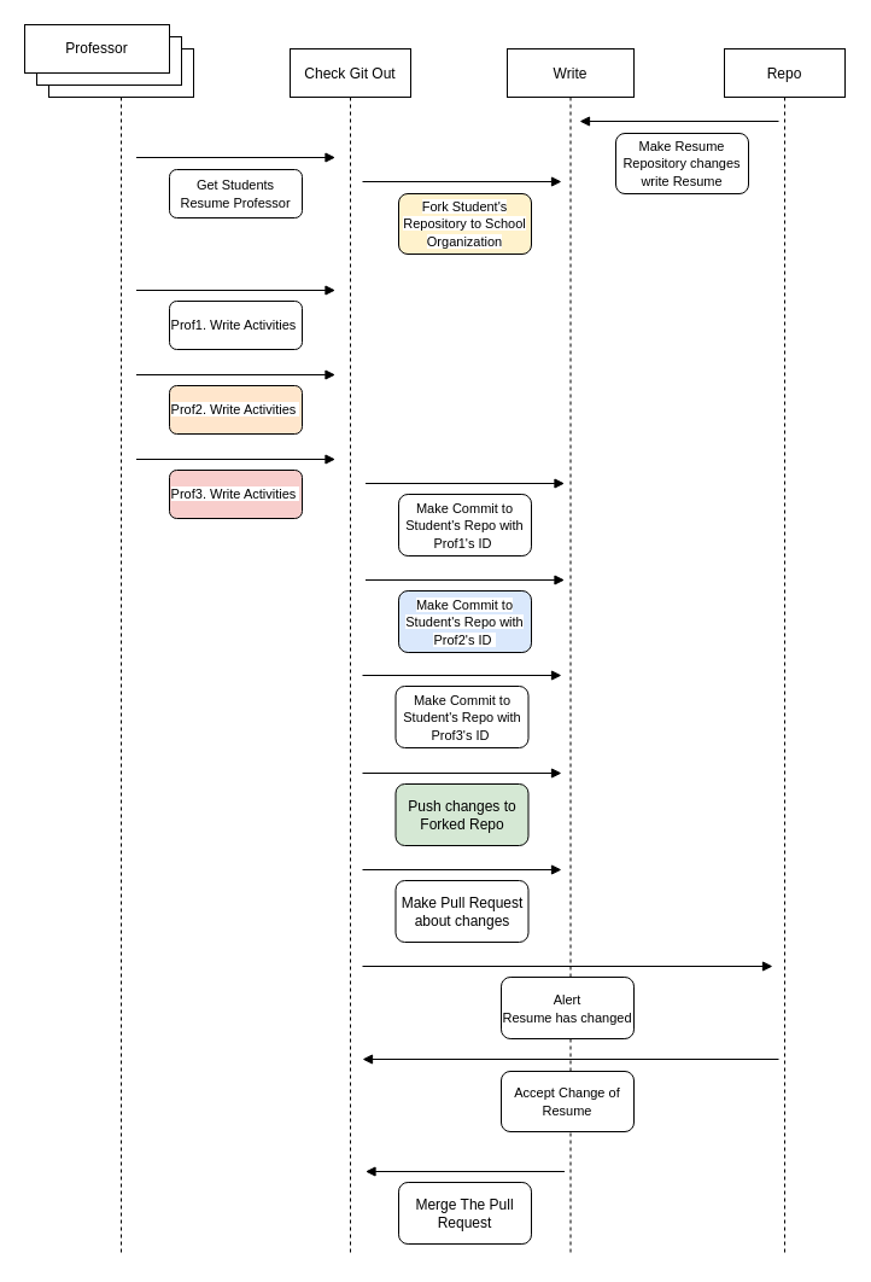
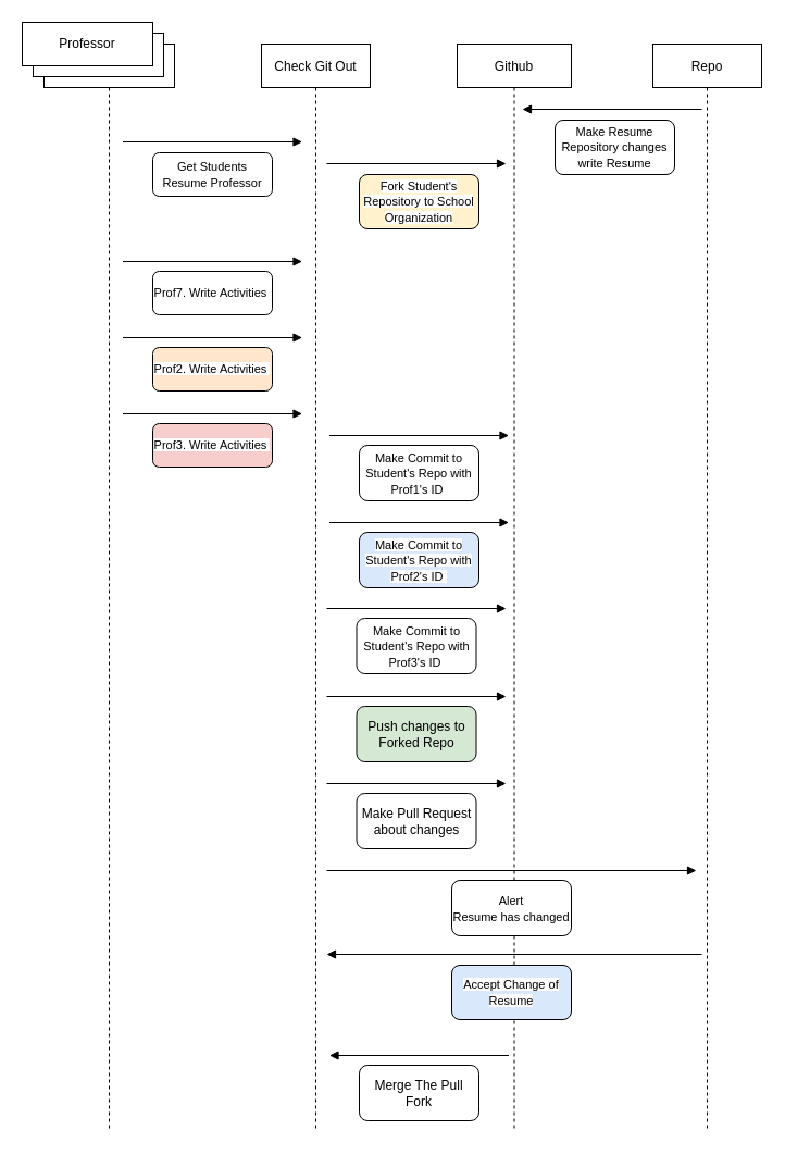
  <mxCell id="0" />
  <mxCell id="1" parent="0" />
  <mxCell id="2" value="교수" style="shape=umlLifeline;perimeter=lifelinePerimeter;container=1;collapsible=0;recursiveResize=0;rounded=0;shadow=0;strokeWidth=1;" parent="1" vertex="1"><mxGeometry x="40" y="40" width="120" height="1000" as="geometry" /></mxCell>
  <mxCell id="3" value="" style="rounded=0;whiteSpace=wrap;html=1;" vertex="1" parent="2"><mxGeometry x="-10" y="-10" width="120" height="40" as="geometry" /></mxCell>
  <mxCell id="4" value="Professor" style="rounded=0;whiteSpace=wrap;html=1;" vertex="1" parent="2"><mxGeometry x="-20" y="-20" width="120" height="40" as="geometry" /></mxCell>
  <mxCell id="5" value="Check Git Out" style="shape=umlLifeline;perimeter=lifelinePerimeter;container=1;collapsible=0;recursiveResize=0;rounded=0;shadow=0;strokeWidth=1;" parent="1" vertex="1"><mxGeometry x="240" y="40" width="100" height="1000" as="geometry" /></mxCell>
  <mxCell id="6" value="" style="verticalAlign=bottom;endArrow=block;shadow=0;strokeWidth=1;" edge="1" parent="5"><mxGeometry relative="1" as="geometry"><mxPoint x="-127.5" y="90.0" as="sourcePoint" /><mxPoint x="37.5" y="90" as="targetPoint" /></mxGeometry></mxCell>
  <mxCell id="7" value="" style="verticalAlign=bottom;endArrow=block;shadow=0;strokeWidth=1;" edge="1" parent="5"><mxGeometry relative="1" as="geometry"><mxPoint x="-127.5" y="200.0" as="sourcePoint" /><mxPoint x="37.5" y="200" as="targetPoint" /></mxGeometry></mxCell>
- <mxCell id="8" value="Write" style="shape=umlLifeline;perimeter=lifelinePerimeter;container=1;collapsible=0;recursiveResize=0;rounded=0;shadow=0;strokeWidth=1;" vertex="1" parent="1"><mxGeometry x="420" y="40" width="105" height="1000" as="geometry" /></mxCell>
+ <mxCell id="8" value="Github" style="shape=umlLifeline;perimeter=lifelinePerimeter;container=1;collapsible=0;recursiveResize=0;rounded=0;shadow=0;strokeWidth=1;" vertex="1" parent="1"><mxGeometry x="420" y="40" width="105" height="1000" as="geometry" /></mxCell>
  <mxCell id="9" value="" style="verticalAlign=bottom;endArrow=block;shadow=0;strokeWidth=1;" edge="1" parent="8"><mxGeometry relative="1" as="geometry"><mxPoint x="-120" y="110.0" as="sourcePoint" /><mxPoint x="45" y="110" as="targetPoint" /></mxGeometry></mxCell>
- <mxCell id="10" value="Merge The Pull Request" style="rounded=1;whiteSpace=wrap;html=1;" vertex="1" parent="8"><mxGeometry x="-90" y="939" width="110" height="51" as="geometry" /></mxCell>
+ <mxCell id="10" value="Merge The Pull Fork" style="rounded=1;whiteSpace=wrap;html=1;" vertex="1" parent="8"><mxGeometry x="-90" y="939" width="110" height="51" as="geometry" /></mxCell>
  <mxCell id="11" value="" style="verticalAlign=bottom;endArrow=block;shadow=0;strokeWidth=1;" edge="1" parent="8"><mxGeometry x="-0.697" y="30" relative="1" as="geometry"><mxPoint x="47.5" y="930" as="sourcePoint" /><mxPoint x="-117.5" y="930" as="targetPoint" /><mxPoint as="offset" /></mxGeometry></mxCell>
  <mxCell id="12" value="Repo" style="shape=umlLifeline;perimeter=lifelinePerimeter;container=1;collapsible=0;recursiveResize=0;rounded=0;shadow=0;strokeWidth=1;" vertex="1" parent="1"><mxGeometry x="600" y="40" width="100" height="1000" as="geometry" /></mxCell>
  <mxCell id="13" value="&lt;meta charset=&quot;utf-8&quot;&gt;&lt;span style=&quot;color: rgb(0, 0, 0); font-family: helvetica; font-size: 11px; font-style: normal; font-weight: 400; letter-spacing: normal; text-align: center; text-indent: 0px; text-transform: none; word-spacing: 0px; background-color: rgb(255, 255, 255); display: inline; float: none;&quot;&gt;Get Students Resume Professor&lt;/span&gt;" style="rounded=1;whiteSpace=wrap;html=1;" vertex="1" parent="1"><mxGeometry x="140" y="140" width="110" height="40" as="geometry" /></mxCell>
  <mxCell id="14" value="&lt;span style=&quot;font-size: 11px ; background-color: rgb(255 , 255 , 255)&quot;&gt;Fork Student's Repository to School Organization&lt;/span&gt;" style="rounded=1;whiteSpace=wrap;html=1;fillColor=#fff2cc;" vertex="1" parent="1"><mxGeometry x="330" y="160" width="110" height="50" as="geometry" /></mxCell>
  <mxCell id="15" value="" style="verticalAlign=bottom;endArrow=block;shadow=0;strokeWidth=1;" parent="1" edge="1"><mxGeometry x="-0.697" y="30" relative="1" as="geometry"><mxPoint x="645" y="100" as="sourcePoint" /><mxPoint x="480" y="100" as="targetPoint" /><mxPoint as="offset" /></mxGeometry></mxCell>
  <mxCell id="16" value="&lt;span style=&quot;font-size: 11px ; background-color: rgb(255 , 255 , 255)&quot;&gt;Make Resume Repository changes write Resume&lt;br&gt;&lt;/span&gt;" style="rounded=1;whiteSpace=wrap;html=1;" vertex="1" parent="1"><mxGeometry x="510" y="110" width="110" height="50" as="geometry" /></mxCell>
- <mxCell id="17" value="&lt;span style=&quot;color: rgb(0 , 0 , 0) ; font-family: &amp;#34;helvetica&amp;#34; ; font-size: 11px ; font-style: normal ; font-weight: 400 ; letter-spacing: normal ; text-align: center ; text-indent: 0px ; text-transform: none ; word-spacing: 0px ; background-color: rgb(255 , 255 , 255) ; display: inline ; float: none&quot;&gt;Prof1. Write Activities&amp;nbsp;&lt;/span&gt;" style="rounded=1;whiteSpace=wrap;html=1;" vertex="1" parent="1"><mxGeometry x="140" y="249" width="110" height="40" as="geometry" /></mxCell>
+ <mxCell id="17" value="&lt;span style=&quot;color: rgb(0 , 0 , 0) ; font-family: &amp;#34;helvetica&amp;#34; ; font-size: 11px ; font-style: normal ; font-weight: 400 ; letter-spacing: normal ; text-align: center ; text-indent: 0px ; text-transform: none ; word-spacing: 0px ; background-color: rgb(255 , 255 , 255) ; display: inline ; float: none&quot;&gt;Prof7. Write Activities&amp;nbsp;&lt;/span&gt;" style="rounded=1;whiteSpace=wrap;html=1;" vertex="1" parent="1"><mxGeometry x="140" y="249" width="110" height="40" as="geometry" /></mxCell>
  <mxCell id="18" value="" style="verticalAlign=bottom;endArrow=block;shadow=0;strokeWidth=1;" edge="1" parent="1"><mxGeometry relative="1" as="geometry"><mxPoint x="112.5" y="310" as="sourcePoint" /><mxPoint x="277.5" y="310" as="targetPoint" /></mxGeometry></mxCell>
  <mxCell id="19" value="&lt;span style=&quot;color: rgb(0 , 0 , 0) ; font-family: &amp;#34;helvetica&amp;#34; ; font-size: 11px ; font-style: normal ; font-weight: 400 ; letter-spacing: normal ; text-align: center ; text-indent: 0px ; text-transform: none ; word-spacing: 0px ; background-color: rgb(255 , 255 , 255) ; display: inline ; float: none&quot;&gt;Prof2. Write Activities&amp;nbsp;&lt;/span&gt;" style="rounded=1;whiteSpace=wrap;html=1;fillColor=#ffe6cc;" vertex="1" parent="1"><mxGeometry x="140" y="319" width="110" height="40" as="geometry" /></mxCell>
  <mxCell id="20" value="" style="verticalAlign=bottom;endArrow=block;shadow=0;strokeWidth=1;" edge="1" parent="1"><mxGeometry relative="1" as="geometry"><mxPoint x="112.5" y="380" as="sourcePoint" /><mxPoint x="277.5" y="380" as="targetPoint" /></mxGeometry></mxCell>
  <mxCell id="21" value="&lt;span style=&quot;color: rgb(0 , 0 , 0) ; font-family: &amp;#34;helvetica&amp;#34; ; font-size: 11px ; font-style: normal ; font-weight: 400 ; letter-spacing: normal ; text-align: center ; text-indent: 0px ; text-transform: none ; word-spacing: 0px ; background-color: rgb(255 , 255 , 255) ; display: inline ; float: none&quot;&gt;Prof3. Write Activities&amp;nbsp;&lt;/span&gt;" style="rounded=1;whiteSpace=wrap;html=1;fillColor=#f8cecc;" vertex="1" parent="1"><mxGeometry x="140" y="389" width="110" height="40" as="geometry" /></mxCell>
  <mxCell id="22" value="" style="verticalAlign=bottom;endArrow=block;shadow=0;strokeWidth=1;" edge="1" parent="1"><mxGeometry relative="1" as="geometry"><mxPoint x="302.5" y="400" as="sourcePoint" /><mxPoint x="467.5" y="400" as="targetPoint" /></mxGeometry></mxCell>
  <mxCell id="23" value="&lt;span style=&quot;color: rgb(0 , 0 , 0) ; font-family: &amp;#34;helvetica&amp;#34; ; font-size: 11px ; font-style: normal ; font-weight: 400 ; letter-spacing: normal ; text-align: center ; text-indent: 0px ; text-transform: none ; word-spacing: 0px ; background-color: rgb(255 , 255 , 255) ; display: inline ; float: none&quot;&gt;Make Commit to Student's Repo with Prof1's ID&amp;nbsp;&lt;/span&gt;" style="rounded=1;whiteSpace=wrap;html=1;" vertex="1" parent="1"><mxGeometry x="330" y="409" width="110" height="51" as="geometry" /></mxCell>
  <mxCell id="24" value="" style="verticalAlign=bottom;endArrow=block;shadow=0;strokeWidth=1;" edge="1" parent="1"><mxGeometry relative="1" as="geometry"><mxPoint x="302.5" y="480" as="sourcePoint" /><mxPoint x="467.5" y="480" as="targetPoint" /></mxGeometry></mxCell>
  <mxCell id="25" value="&lt;span style=&quot;color: rgb(0 , 0 , 0) ; font-family: &amp;#34;helvetica&amp;#34; ; font-size: 11px ; font-style: normal ; font-weight: 400 ; letter-spacing: normal ; text-align: center ; text-indent: 0px ; text-transform: none ; word-spacing: 0px ; background-color: rgb(255 , 255 , 255) ; display: inline ; float: none&quot;&gt;Make Commit to Student's Repo with Prof2's ID&amp;nbsp;&lt;/span&gt;" style="rounded=1;whiteSpace=wrap;html=1;fillColor=#dae8fc;" vertex="1" parent="1"><mxGeometry x="330" y="489" width="110" height="51" as="geometry" /></mxCell>
  <mxCell id="26" value="" style="verticalAlign=bottom;endArrow=block;shadow=0;strokeWidth=1;" edge="1" parent="1"><mxGeometry relative="1" as="geometry"><mxPoint x="300" y="559" as="sourcePoint" /><mxPoint x="465" y="559" as="targetPoint" /></mxGeometry></mxCell>
  <mxCell id="27" value="&lt;span style=&quot;color: rgb(0 , 0 , 0) ; font-family: &amp;#34;helvetica&amp;#34; ; font-size: 11px ; font-style: normal ; font-weight: 400 ; letter-spacing: normal ; text-align: center ; text-indent: 0px ; text-transform: none ; word-spacing: 0px ; background-color: rgb(255 , 255 , 255) ; display: inline ; float: none&quot;&gt;Make Commit to Student's Repo with Prof3's ID&amp;nbsp;&lt;/span&gt;" style="rounded=1;whiteSpace=wrap;html=1;" vertex="1" parent="1"><mxGeometry x="327.5" y="568" width="110" height="51" as="geometry" /></mxCell>
  <mxCell id="28" value="" style="verticalAlign=bottom;endArrow=block;shadow=0;strokeWidth=1;" edge="1" parent="1"><mxGeometry relative="1" as="geometry"><mxPoint x="300" y="640" as="sourcePoint" /><mxPoint x="465" y="640" as="targetPoint" /></mxGeometry></mxCell>
  <mxCell id="29" value="Push changes to Forked Repo" style="rounded=1;whiteSpace=wrap;html=1;fillColor=#d5e8d4;" vertex="1" parent="1"><mxGeometry x="327.5" y="649" width="110" height="51" as="geometry" /></mxCell>
  <mxCell id="30" value="" style="verticalAlign=bottom;endArrow=block;shadow=0;strokeWidth=1;" edge="1" parent="1"><mxGeometry relative="1" as="geometry"><mxPoint x="300" y="720" as="sourcePoint" /><mxPoint x="465" y="720" as="targetPoint" /></mxGeometry></mxCell>
  <mxCell id="31" value="Make Pull Request about changes" style="rounded=1;whiteSpace=wrap;html=1;" vertex="1" parent="1"><mxGeometry x="327.5" y="729" width="110" height="51" as="geometry" /></mxCell>
  <mxCell id="32" value="&lt;span style=&quot;color: rgb(0 , 0 , 0) ; font-family: &amp;#34;helvetica&amp;#34; ; font-size: 11px ; font-style: normal ; font-weight: 400 ; letter-spacing: normal ; text-align: center ; text-indent: 0px ; text-transform: none ; word-spacing: 0px ; background-color: rgb(255 , 255 , 255) ; display: inline ; float: none&quot;&gt;Alert &lt;br&gt;Resume has changed&lt;/span&gt;" style="rounded=1;whiteSpace=wrap;html=1;" vertex="1" parent="1"><mxGeometry x="415" y="809" width="110" height="51" as="geometry" /></mxCell>
- <mxCell id="33" value="&lt;span style=&quot;font-size: 11px ; background-color: rgb(255 , 255 , 255)&quot;&gt;Accept Change of Resume&lt;br&gt;&lt;/span&gt;" style="rounded=1;whiteSpace=wrap;html=1;" vertex="1" parent="1"><mxGeometry x="415" y="887" width="110" height="50" as="geometry" /></mxCell>
+ <mxCell id="33" value="&lt;span style=&quot;font-size: 11px ; background-color: rgb(255 , 255 , 255)&quot;&gt;Accept Change of Resume&lt;br&gt;&lt;/span&gt;" style="rounded=1;whiteSpace=wrap;html=1;fillColor=#dae8fc;" vertex="1" parent="1"><mxGeometry x="415" y="887" width="110" height="50" as="geometry" /></mxCell>
  <mxCell id="34" value="" style="verticalAlign=bottom;endArrow=block;shadow=0;strokeWidth=1;" edge="1" parent="1"><mxGeometry relative="1" as="geometry"><mxPoint x="300" y="800" as="sourcePoint" /><mxPoint x="640" y="800" as="targetPoint" /></mxGeometry></mxCell>
  <mxCell id="35" value="" style="verticalAlign=bottom;endArrow=block;shadow=0;strokeWidth=1;" edge="1" parent="1"><mxGeometry x="-0.697" y="30" relative="1" as="geometry"><mxPoint x="645" y="877" as="sourcePoint" /><mxPoint x="300" y="877" as="targetPoint" /><mxPoint as="offset" /></mxGeometry></mxCell>
